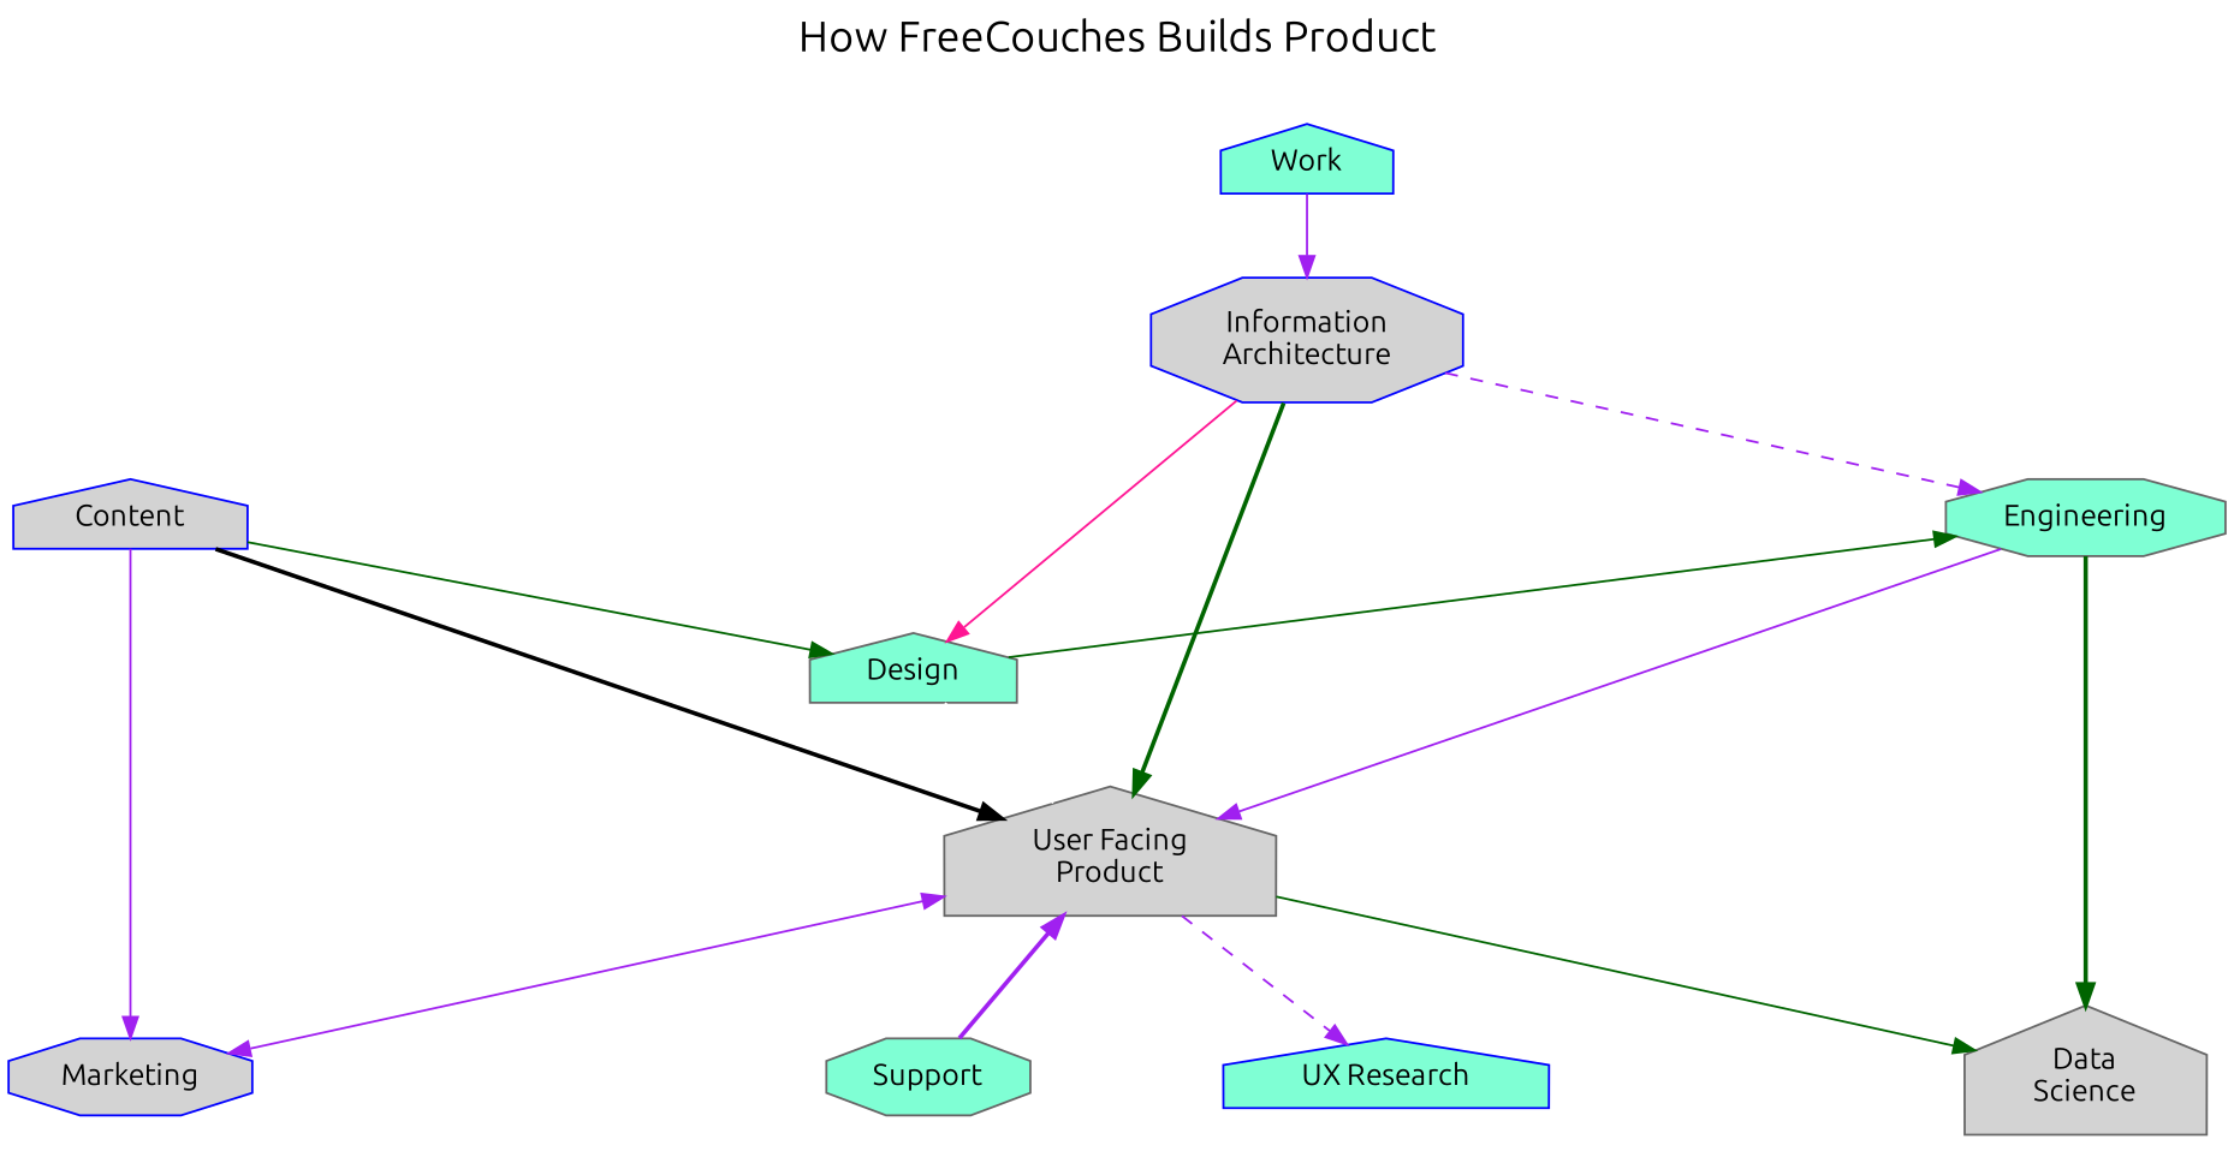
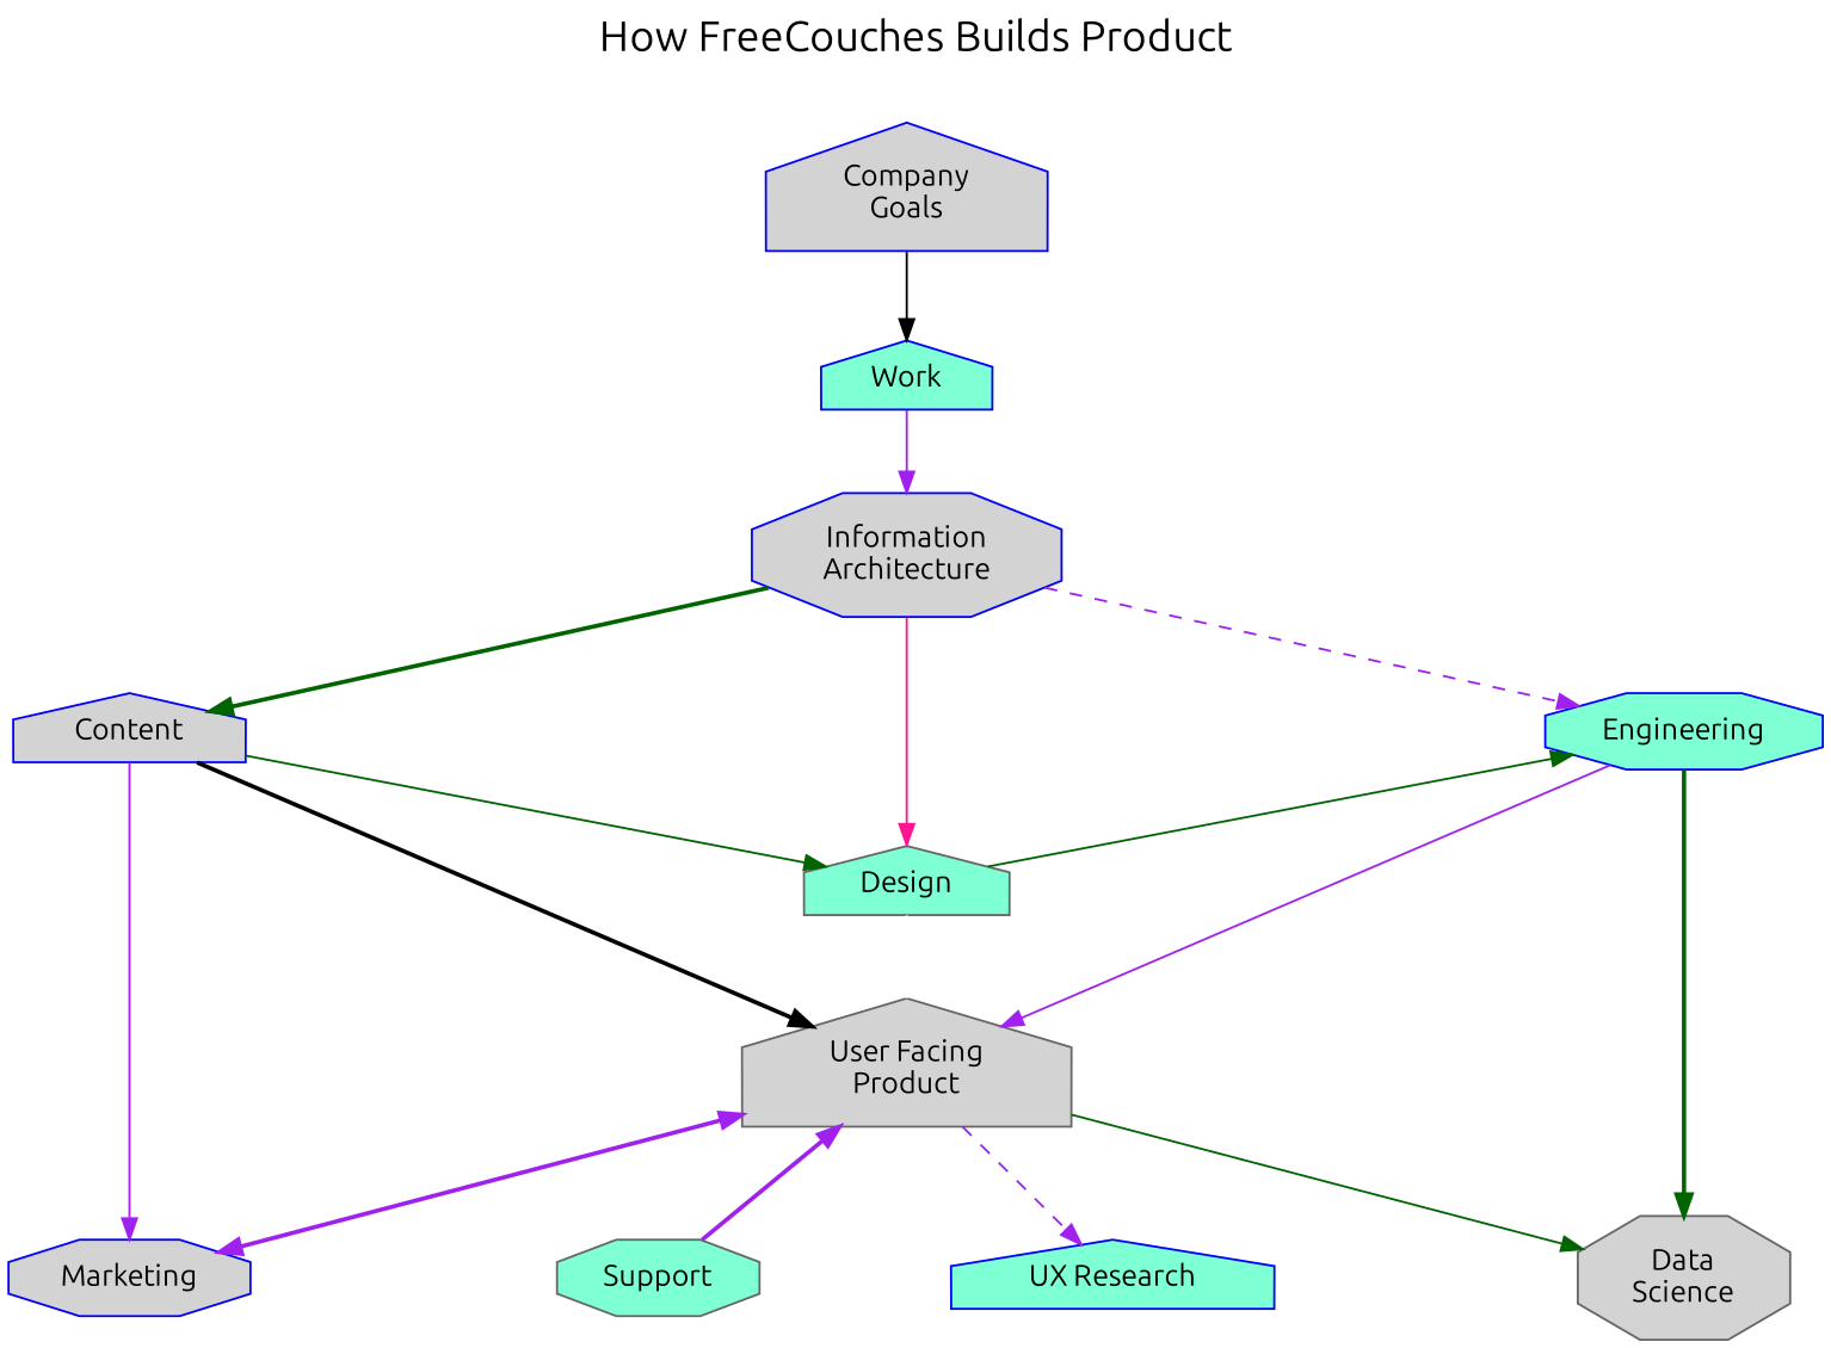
  digraph {
    fontname=Ubuntu
    fontsize="20pt"
    label="How FreeCouches Builds Product\r\n"
    labelloc=t
    nodesep=1.25
    rankdir=TB
    node [color=blue fillcolor=lightgrey fontname=Ubuntu group=g1 shape=house style=filled]
    edge [color=purple fontname=Ubuntu style=solid]
    n1 [group=g2 label=Content]
-   n2 [color=gray40 fillcolor=aquamarine group=g3 label=Engineering shape=octagon]
+   n2 [fillcolor=aquamarine group=g3 label=Engineering shape=octagon]
    n3 [group=g2 label=Marketing shape=octagon]
-   n4 [color=gray40 group=g3 label="Data\nScience"]
+   n4 [color=gray40 group=g3 label="Data\nScience" shape=octagon]
    n5 [fillcolor=aquamarine label="UX Research" group=""]
    n6 [color=gray40 fillcolor=aquamarine label=Support shape=octagon group=""]
    n7 [color=gray40 fillcolor=aquamarine label=Design]
    n8 [color=gray40 label="User Facing\nProduct"]
+   n9 [label="Company\nGoals"]
    n10 [fillcolor=aquamarine label=Work]
    n11 [label="Information\nArchitecture" shape=octagon]
    subgraph sub_1 {
      rank=same
      n1
      n2
    }
    subgraph sub_2 {
      rank=same
      n3
      n4
    }
    subgraph sub_3 {
      rank=same
      n5
      n6
    }
    n1 -> n3
    n1 -> n7 [color=darkgreen]
    n1 -> n8 [color=black style=bold]
    n2 -> n4 [color=darkgreen style=bold]
    n2 -> n8
    n6 -> n8 [style=bold]
    n7 -> n2 [color=darkgreen]
    n7 -> n8 [color=white dir=none style=""]
-   n8 -> n3 [dir=both]
+   n8 -> n3 [dir=both style=bold]
    n8 -> n4 [color=darkgreen]
    n8 -> n5 [style=dashed]
+   n9 -> n10 [color=black]
    n10 -> n11
-   n11 -> n8 [color=darkgreen style=bold]
+   n11 -> n1 [color=darkgreen style=bold]
    n11 -> n2 [style=dashed]
    n11 -> n7 [color=deeppink]
  }
